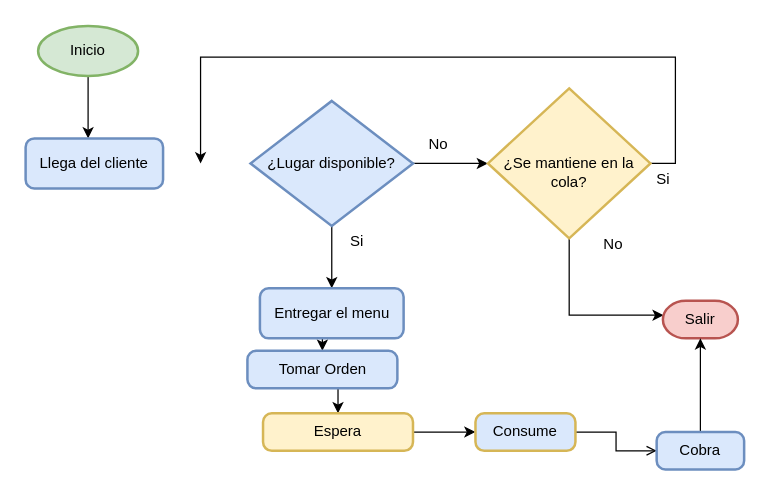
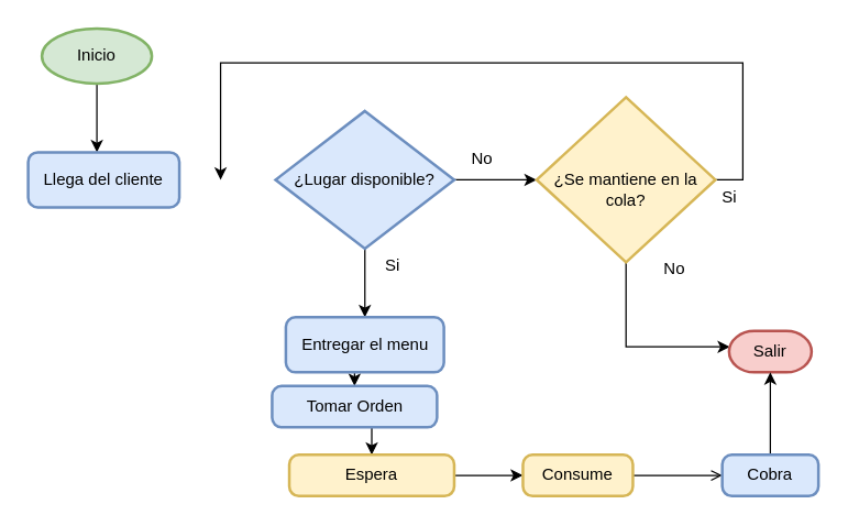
  <mxCell id="0" />
  <mxCell id="1" parent="0" />
  <mxCell id="2" style="edgeStyle=orthogonalEdgeStyle;rounded=0;orthogonalLoop=1;jettySize=auto;html=1;exitX=0.5;exitY=1;exitDx=0;exitDy=0;exitPerimeter=0;" edge="1" parent="1" source="3"><mxGeometry relative="1" as="geometry"><mxPoint x="70" y="110" as="targetPoint" /></mxGeometry></mxCell>
  <mxCell id="3" value="Inicio" style="strokeWidth=2;html=1;shape=mxgraph.flowchart.start_1;whiteSpace=wrap;fillColor=#d5e8d4;strokeColor=#82b366;" vertex="1" parent="1"><mxGeometry x="30" y="20" width="80" height="40" as="geometry" /></mxCell>
  <mxCell id="4" value="Llega del cliente" style="rounded=1;whiteSpace=wrap;html=1;absoluteArcSize=1;arcSize=14;strokeWidth=2;fillColor=#dae8fc;strokeColor=#6c8ebf;" vertex="1" parent="1"><mxGeometry x="20" y="110" width="110" height="40" as="geometry" /></mxCell>
  <mxCell id="5" style="edgeStyle=orthogonalEdgeStyle;rounded=0;orthogonalLoop=1;jettySize=auto;html=1;exitX=1;exitY=0.5;exitDx=0;exitDy=0;exitPerimeter=0;entryX=0;entryY=0.5;entryDx=0;entryDy=0;" edge="1" parent="1" source="7"><mxGeometry relative="1" as="geometry"><mxPoint x="390" y="130" as="targetPoint" /></mxGeometry></mxCell>
  <mxCell id="6" style="edgeStyle=orthogonalEdgeStyle;rounded=0;orthogonalLoop=1;jettySize=auto;html=1;exitX=0.5;exitY=1;exitDx=0;exitDy=0;exitPerimeter=0;entryX=0.5;entryY=0;entryDx=0;entryDy=0;" edge="1" parent="1" source="7" target="9"><mxGeometry relative="1" as="geometry" /></mxCell>
  <mxCell id="7" value="¿Lugar disponible?" style="strokeWidth=2;html=1;shape=mxgraph.flowchart.decision;whiteSpace=wrap;fillColor=#dae8fc;strokeColor=#6c8ebf;" vertex="1" parent="1"><mxGeometry x="200" y="80" width="130" height="100" as="geometry" /></mxCell>
  <mxCell id="8" style="edgeStyle=orthogonalEdgeStyle;rounded=0;orthogonalLoop=1;jettySize=auto;html=1;exitX=0.5;exitY=1;exitDx=0;exitDy=0;entryX=0.5;entryY=0;entryDx=0;entryDy=0;" edge="1" parent="1" source="9" target="19"><mxGeometry relative="1" as="geometry" /></mxCell>
  <mxCell id="9" value="Entregar el menu" style="rounded=1;whiteSpace=wrap;html=1;absoluteArcSize=1;arcSize=14;strokeWidth=2;fillColor=#dae8fc;strokeColor=#6c8ebf;" vertex="1" parent="1"><mxGeometry x="207.5" y="230" width="115" height="40" as="geometry" /></mxCell>
  <mxCell id="10" value="&lt;div&gt;Si&lt;/div&gt;&lt;div&gt;&lt;br&gt;&lt;/div&gt;" style="text;html=1;resizable=0;autosize=1;align=center;verticalAlign=middle;points=[];fillColor=none;strokeColor=none;rounded=0;" vertex="1" parent="1"><mxGeometry x="270" y="180" width="30" height="40" as="geometry" /></mxCell>
  <mxCell id="11" value="&lt;div&gt;No&lt;/div&gt;" style="text;html=1;resizable=0;autosize=1;align=center;verticalAlign=middle;points=[];fillColor=none;strokeColor=none;rounded=0;" vertex="1" parent="1"><mxGeometry x="330" y="100" width="40" height="30" as="geometry" /></mxCell>
  <mxCell id="12" style="edgeStyle=orthogonalEdgeStyle;rounded=0;orthogonalLoop=1;jettySize=auto;html=1;exitX=1;exitY=0.5;exitDx=0;exitDy=0;exitPerimeter=0;" edge="1" parent="1" source="14"><mxGeometry relative="1" as="geometry"><mxPoint x="160" y="130" as="targetPoint" /><Array as="points"><mxPoint x="540" y="130" /><mxPoint x="540" y="45" /><mxPoint x="160" y="45" /></Array></mxGeometry></mxCell>
  <mxCell id="13" style="edgeStyle=orthogonalEdgeStyle;rounded=0;orthogonalLoop=1;jettySize=auto;html=1;exitX=0.5;exitY=1;exitDx=0;exitDy=0;exitPerimeter=0;entryX=0.01;entryY=0.383;entryDx=0;entryDy=0;entryPerimeter=0;" edge="1" parent="1" source="14" target="15"><mxGeometry relative="1" as="geometry"><mxPoint x="455" y="280" as="targetPoint" /></mxGeometry></mxCell>
  <mxCell id="14" value="&lt;br&gt;&lt;div&gt;¿Se mantiene en la cola?&lt;/div&gt;" style="strokeWidth=2;html=1;shape=mxgraph.flowchart.decision;whiteSpace=wrap;fillColor=#fff2cc;strokeColor=#d6b656;" vertex="1" parent="1"><mxGeometry x="390" y="70" width="130" height="120" as="geometry" /></mxCell>
  <mxCell id="15" value="Salir" style="strokeWidth=2;html=1;shape=mxgraph.flowchart.terminator;whiteSpace=wrap;fillColor=#f8cecc;strokeColor=#b85450;" vertex="1" parent="1"><mxGeometry x="530" y="240" width="60" height="30" as="geometry" /></mxCell>
  <mxCell id="16" value="&lt;div&gt;Si&lt;/div&gt;&lt;div&gt;&lt;br&gt;&lt;/div&gt;" style="text;html=1;resizable=0;autosize=1;align=center;verticalAlign=middle;points=[];fillColor=none;strokeColor=none;rounded=0;" vertex="1" parent="1"><mxGeometry x="515" y="130" width="30" height="40" as="geometry" /></mxCell>
  <mxCell id="17" value="&lt;div&gt;No&lt;/div&gt;" style="text;html=1;resizable=0;autosize=1;align=center;verticalAlign=middle;points=[];fillColor=none;strokeColor=none;rounded=0;" vertex="1" parent="1"><mxGeometry x="470" y="180" width="40" height="30" as="geometry" /></mxCell>
  <mxCell id="18" style="edgeStyle=orthogonalEdgeStyle;rounded=0;orthogonalLoop=1;jettySize=auto;html=1;exitX=0.5;exitY=1;exitDx=0;exitDy=0;entryX=0.5;entryY=0;entryDx=0;entryDy=0;" edge="1" parent="1" source="19" target="21"><mxGeometry relative="1" as="geometry" /></mxCell>
  <mxCell id="19" value="Tomar Orden" style="rounded=1;whiteSpace=wrap;html=1;absoluteArcSize=1;arcSize=14;strokeWidth=2;fillColor=#dae8fc;strokeColor=#6c8ebf;" vertex="1" parent="1"><mxGeometry x="197.5" y="280" width="120" height="30" as="geometry" /></mxCell>
  <mxCell id="20" style="edgeStyle=orthogonalEdgeStyle;rounded=0;orthogonalLoop=1;jettySize=auto;html=1;exitX=1;exitY=0.5;exitDx=0;exitDy=0;" edge="1" parent="1" source="21" target="23"><mxGeometry relative="1" as="geometry" /></mxCell>
  <mxCell id="21" value="Espera" style="rounded=1;whiteSpace=wrap;html=1;absoluteArcSize=1;arcSize=14;strokeWidth=2;fillColor=#fff2cc;strokeColor=#d6b656;" vertex="1" parent="1"><mxGeometry x="210" y="330" width="120" height="30" as="geometry" /></mxCell>
  <mxCell id="22" style="edgeStyle=orthogonalEdgeStyle;rounded=0;orthogonalLoop=1;jettySize=auto;html=1;exitX=1;exitY=0.5;exitDx=0;exitDy=0;entryX=0;entryY=0.5;entryDx=0;entryDy=0;endArrow=open;" edge="1" parent="1" source="23" target="25"><mxGeometry relative="1" as="geometry" /></mxCell>
- <mxCell id="23" value="Consume" style="rounded=1;whiteSpace=wrap;html=1;absoluteArcSize=1;arcSize=14;strokeWidth=2;fillColor=#dae8fc;strokeColor=#d6b656;" vertex="1" parent="1"><mxGeometry x="380" y="330" width="80" height="30" as="geometry" /></mxCell>
+ <mxCell id="23" value="Consume" style="rounded=1;whiteSpace=wrap;html=1;absoluteArcSize=1;arcSize=14;strokeWidth=2;fillColor=#fff2cc;strokeColor=#d6b656;" vertex="1" parent="1"><mxGeometry x="380" y="330" width="80" height="30" as="geometry" /></mxCell>
  <mxCell id="24" style="edgeStyle=orthogonalEdgeStyle;rounded=0;orthogonalLoop=1;jettySize=auto;html=1;exitX=0.5;exitY=0;exitDx=0;exitDy=0;entryX=0.5;entryY=1;entryDx=0;entryDy=0;entryPerimeter=0;" edge="1" parent="1" source="25" target="15"><mxGeometry relative="1" as="geometry" /></mxCell>
- <mxCell id="25" value="Cobra" style="rounded=1;whiteSpace=wrap;html=1;absoluteArcSize=1;arcSize=14;strokeWidth=2;fillColor=#dae8fc;strokeColor=#6c8ebf;" vertex="1" parent="1"><mxGeometry x="525" y="345" width="70" height="30" as="geometry" /></mxCell>
+ <mxCell id="25" value="Cobra" style="rounded=1;whiteSpace=wrap;html=1;absoluteArcSize=1;arcSize=14;strokeWidth=2;fillColor=#dae8fc;strokeColor=#6c8ebf;" vertex="1" parent="1"><mxGeometry x="525" y="330" width="70" height="30" as="geometry" /></mxCell>
